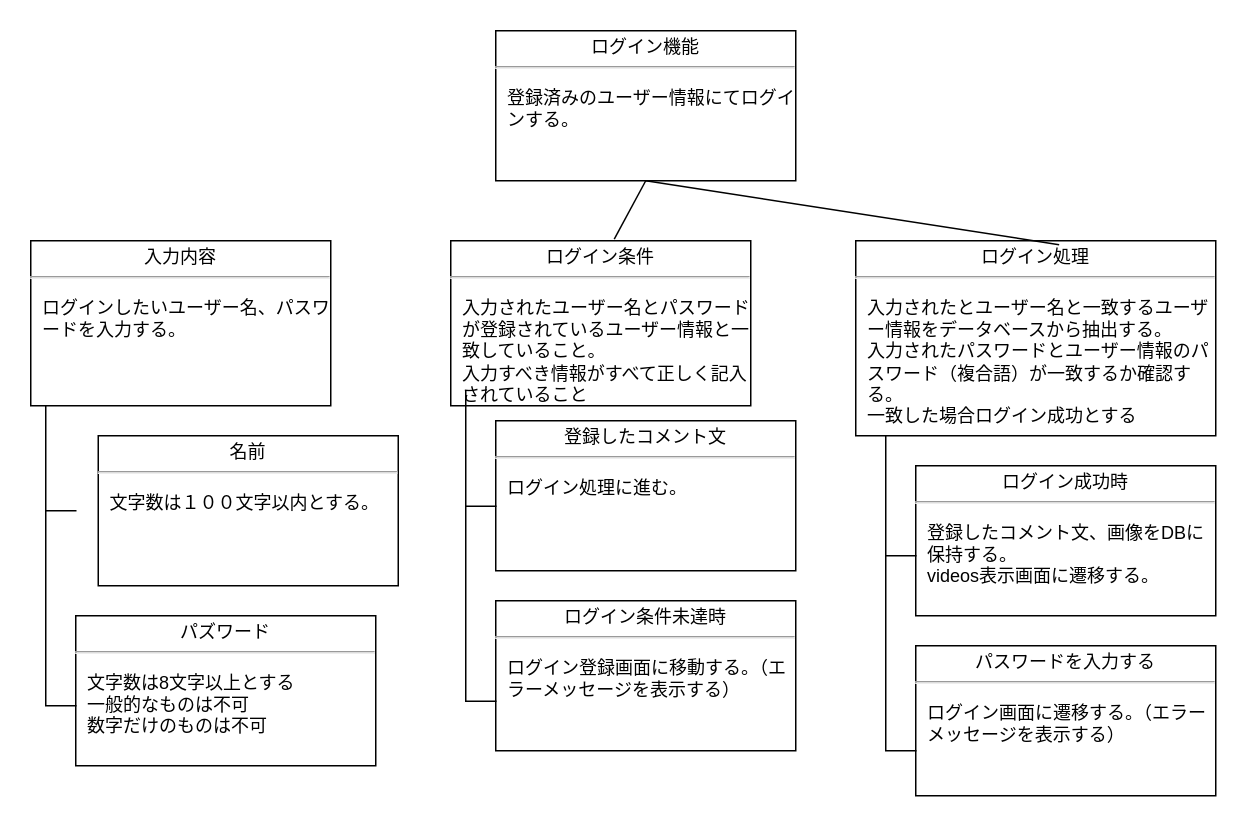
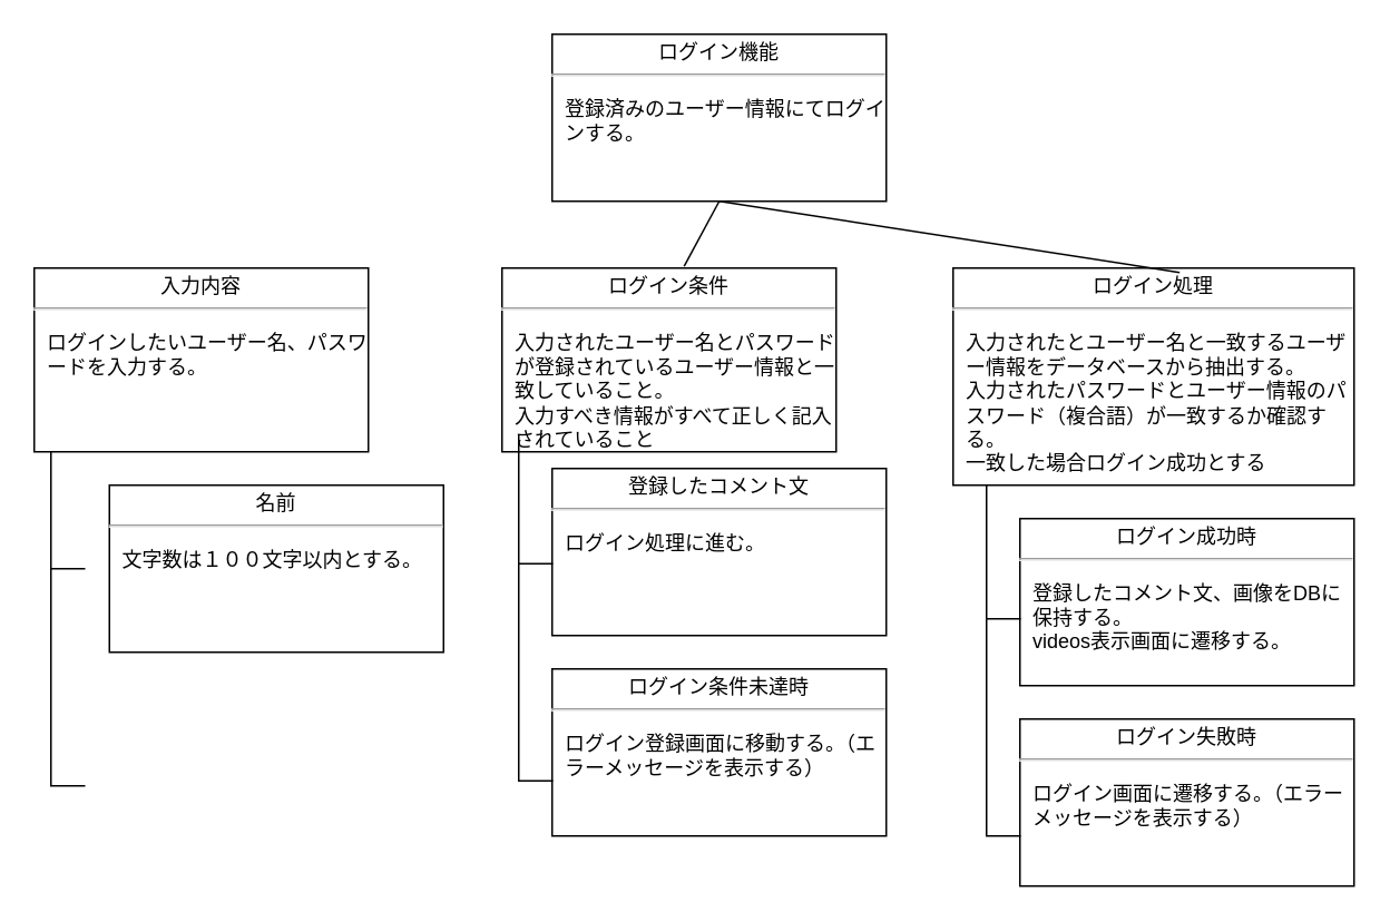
  <mxCell id="0" />
  <mxCell id="1" parent="0" />
  <mxCell id="2" value="&lt;p style=&quot;margin: 0px ; margin-top: 4px ; text-align: center&quot;&gt;ログイン機能&lt;/p&gt;&lt;hr&gt;&lt;p&gt;&lt;/p&gt;&lt;p style=&quot;margin: 0px ; margin-left: 8px ; text-align: left&quot;&gt;&lt;span&gt;登録済みのユーザー情報にてログインする。&lt;/span&gt;&lt;/p&gt;&lt;p style=&quot;margin: 0px ; margin-left: 8px ; text-align: left&quot;&gt;&lt;br&gt;&lt;/p&gt;" style="shape=rect;overflow=fill;html=1;whiteSpace=wrap;align=center;" parent="1" vertex="1"><mxGeometry x="330" y="20" width="200" height="100" as="geometry" /></mxCell>
  <mxCell id="3" value="&lt;p style=&quot;margin: 0px ; margin-top: 4px ; text-align: center&quot;&gt;ログイン成功時&lt;/p&gt;&lt;hr&gt;&lt;p&gt;&lt;/p&gt;&lt;p style=&quot;margin: 0px ; margin-left: 8px ; text-align: left&quot;&gt;登録したコメント文、画像をDBに保持する。&lt;/p&gt;&lt;p style=&quot;margin: 0px ; margin-left: 8px ; text-align: left&quot;&gt;videos表示画面に遷移する。&lt;/p&gt;" style="shape=rect;overflow=fill;html=1;whiteSpace=wrap;align=center;" parent="1" vertex="1"><mxGeometry x="610" y="310" width="200" height="100" as="geometry" /></mxCell>
  <mxCell id="4" value="&lt;p style=&quot;margin: 0px ; margin-top: 4px ; text-align: center&quot;&gt;ログイン処理&lt;/p&gt;&lt;hr&gt;&lt;p&gt;&lt;/p&gt;&lt;p style=&quot;margin: 0px ; margin-left: 8px ; text-align: left&quot;&gt;入力されたとユーザー名と一致するユーザー情報をデータベースから抽出する。&lt;/p&gt;&lt;p style=&quot;margin: 0px ; margin-left: 8px ; text-align: left&quot;&gt;入力されたパスワードとユーザー情報のパスワード（複合語）が一致するか確認する。&lt;/p&gt;&lt;p style=&quot;margin: 0px ; margin-left: 8px ; text-align: left&quot;&gt;一致した場合ログイン成功とする&lt;/p&gt;" style="shape=rect;overflow=fill;html=1;whiteSpace=wrap;align=center;" parent="1" vertex="1"><mxGeometry x="570" y="160" width="240" height="130" as="geometry" /></mxCell>
  <mxCell id="5" value="&lt;p style=&quot;margin: 0px ; margin-top: 4px ; text-align: center&quot;&gt;ログイン条件未達時&lt;/p&gt;&lt;hr&gt;&lt;p&gt;&lt;/p&gt;&lt;p style=&quot;margin: 0px ; margin-left: 8px ; text-align: left&quot;&gt;ログイン登録画面に移動する。（エラーメッセージを表示する）&lt;/p&gt;" style="shape=rect;overflow=fill;html=1;whiteSpace=wrap;align=center;" parent="1" vertex="1"><mxGeometry x="330" y="400" width="200" height="100" as="geometry" /></mxCell>
  <mxCell id="6" value="&lt;p style=&quot;margin: 0px ; margin-top: 4px ; text-align: center&quot;&gt;ログイン条件&lt;/p&gt;&lt;hr&gt;&lt;p&gt;&lt;/p&gt;&lt;p style=&quot;margin: 0px ; margin-left: 8px ; text-align: left&quot;&gt;入力されたユーザー名とパスワードが登録されているユーザー情報と一致していること。&lt;/p&gt;&lt;p style=&quot;margin: 0px ; margin-left: 8px ; text-align: left&quot;&gt;入力すべき情報がすべて正しく記入されていること&lt;/p&gt;" style="shape=rect;overflow=fill;html=1;whiteSpace=wrap;align=center;" parent="1" vertex="1"><mxGeometry x="300" y="160" width="200" height="110" as="geometry" /></mxCell>
  <mxCell id="7" value="&lt;p style=&quot;margin: 0px ; margin-top: 4px ; text-align: center&quot;&gt;入力内容&lt;/p&gt;&lt;hr&gt;&lt;p&gt;&lt;/p&gt;&lt;p style=&quot;margin: 0px ; margin-left: 8px ; text-align: left&quot;&gt;ログインしたいユーザー名、パスワードを入力する。&lt;/p&gt;" style="shape=rect;overflow=fill;html=1;whiteSpace=wrap;align=center;" parent="1" vertex="1"><mxGeometry x="20" y="160" width="200" height="110" as="geometry" /></mxCell>
  <mxCell id="8" value="&lt;p style=&quot;margin: 0px ; margin-top: 4px ; text-align: center&quot;&gt;名前&lt;/p&gt;&lt;hr&gt;&lt;p&gt;&lt;/p&gt;&lt;p style=&quot;margin: 0px ; margin-left: 8px ; text-align: left&quot;&gt;文字数は１００文字以内とする。&lt;/p&gt;&lt;p style=&quot;margin: 0px ; margin-left: 8px ; text-align: left&quot;&gt;&lt;br&gt;&lt;/p&gt;" style="shape=rect;overflow=fill;html=1;whiteSpace=wrap;align=center;" parent="1" vertex="1"><mxGeometry x="65" y="290" width="200" height="100" as="geometry" /></mxCell>
- <mxCell id="9" value="&lt;p style=&quot;margin: 0px ; margin-top: 4px ; text-align: center&quot;&gt;パズワード&lt;/p&gt;&lt;hr&gt;&lt;p&gt;&lt;/p&gt;&lt;p style=&quot;margin: 0px ; margin-left: 8px ; text-align: left&quot;&gt;文字数は8文字以上とする&lt;/p&gt;&lt;p style=&quot;margin: 0px ; margin-left: 8px ; text-align: left&quot;&gt;一般的なものは不可&lt;/p&gt;&lt;p style=&quot;margin: 0px ; margin-left: 8px ; text-align: left&quot;&gt;数字だけのものは不可&lt;/p&gt;" style="shape=rect;overflow=fill;html=1;whiteSpace=wrap;align=center;" parent="1" vertex="1"><mxGeometry x="50" y="410" width="200" height="100" as="geometry" /></mxCell>
  <mxCell id="10" value="&lt;p style=&quot;margin: 0px ; margin-top: 4px ; text-align: center&quot;&gt;登録したコメント文&lt;/p&gt;&lt;hr&gt;&lt;p&gt;&lt;/p&gt;&lt;p style=&quot;margin: 0px ; margin-left: 8px ; text-align: left&quot;&gt;ログイン処理に進む。&lt;/p&gt;" style="shape=rect;overflow=fill;html=1;whiteSpace=wrap;align=center;" parent="1" vertex="1"><mxGeometry x="330" y="280" width="200" height="100" as="geometry" /></mxCell>
- <mxCell id="11" value="&lt;p style=&quot;margin: 0px ; margin-top: 4px ; text-align: center&quot;&gt;パスワードを入力する&lt;/p&gt;&lt;hr&gt;&lt;p&gt;&lt;/p&gt;&lt;p style=&quot;margin: 0px ; margin-left: 8px ; text-align: left&quot;&gt;ログイン画面に遷移する。（エラーメッセージを表示する）&lt;/p&gt;" style="shape=rect;overflow=fill;html=1;whiteSpace=wrap;align=center;" parent="1" vertex="1"><mxGeometry x="610" y="430" width="200" height="100" as="geometry" /></mxCell>
+ <mxCell id="11" value="&lt;p style=&quot;margin: 0px ; margin-top: 4px ; text-align: center&quot;&gt;ログイン失敗時&lt;/p&gt;&lt;hr&gt;&lt;p&gt;&lt;/p&gt;&lt;p style=&quot;margin: 0px ; margin-left: 8px ; text-align: left&quot;&gt;ログイン画面に遷移する。（エラーメッセージを表示する）&lt;/p&gt;" style="shape=rect;overflow=fill;html=1;whiteSpace=wrap;align=center;" parent="1" vertex="1"><mxGeometry x="610" y="430" width="200" height="100" as="geometry" /></mxCell>
  <mxCell id="12" value="" style="endArrow=none;html=1;exitX=0.565;exitY=0.02;exitDx=0;exitDy=0;exitPerimeter=0;" parent="1" source="4" edge="1"><mxGeometry width="50" height="50" relative="1" as="geometry"><mxPoint x="460" y="330" as="sourcePoint" /><mxPoint x="430" y="120" as="targetPoint" /></mxGeometry></mxCell>
  <mxCell id="13" value="" style="endArrow=none;html=1;entryX=0.5;entryY=1;entryDx=0;entryDy=0;exitX=0.545;exitY=-0.01;exitDx=0;exitDy=0;exitPerimeter=0;" parent="1" source="6" target="2" edge="1"><mxGeometry width="50" height="50" relative="1" as="geometry"><mxPoint x="460" y="330" as="sourcePoint" /><mxPoint x="510" y="280" as="targetPoint" /></mxGeometry></mxCell>
  <mxCell id="14" value="" style="shape=partialRectangle;whiteSpace=wrap;html=1;bottom=1;right=1;left=1;top=0;fillColor=none;routingCenterX=-0.5;direction=south;" parent="1" vertex="1"><mxGeometry x="590" y="370" width="20" height="130" as="geometry" /></mxCell>
  <mxCell id="15" value="" style="endArrow=none;html=1;exitX=0;exitY=1;exitDx=0;exitDy=0;" parent="1" source="14" edge="1"><mxGeometry width="50" height="50" relative="1" as="geometry"><mxPoint x="590" y="330" as="sourcePoint" /><mxPoint x="590" y="290" as="targetPoint" /></mxGeometry></mxCell>
  <mxCell id="16" value="" style="shape=partialRectangle;whiteSpace=wrap;html=1;bottom=1;right=1;left=1;top=0;fillColor=none;routingCenterX=-0.5;direction=south;" parent="1" vertex="1"><mxGeometry x="310" y="337" width="20" height="130" as="geometry" /></mxCell>
  <mxCell id="17" value="" style="endArrow=none;html=1;exitX=0;exitY=1;exitDx=0;exitDy=0;" parent="1" source="16" edge="1"><mxGeometry width="50" height="50" relative="1" as="geometry"><mxPoint x="310" y="327" as="sourcePoint" /><mxPoint x="310" y="260" as="targetPoint" /></mxGeometry></mxCell>
  <mxCell id="18" value="" style="shape=partialRectangle;whiteSpace=wrap;html=1;bottom=1;right=1;left=1;top=0;fillColor=none;routingCenterX=-0.5;direction=south;" parent="1" vertex="1"><mxGeometry x="30" y="340" width="20" height="130" as="geometry" /></mxCell>
  <mxCell id="19" value="" style="endArrow=none;html=1;exitX=0;exitY=1;exitDx=0;exitDy=0;" parent="1" source="18" edge="1"><mxGeometry width="50" height="50" relative="1" as="geometry"><mxPoint x="30" y="330" as="sourcePoint" /><mxPoint x="30" y="270" as="targetPoint" /></mxGeometry></mxCell>
